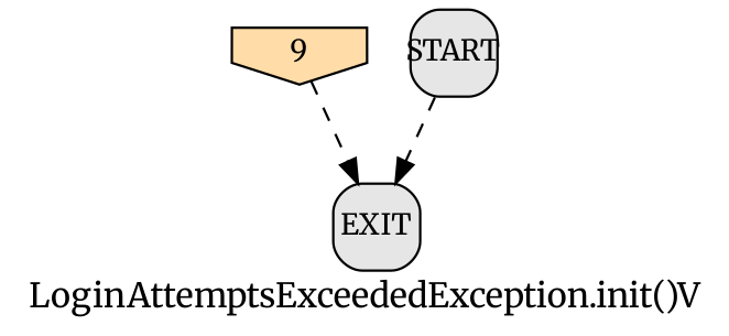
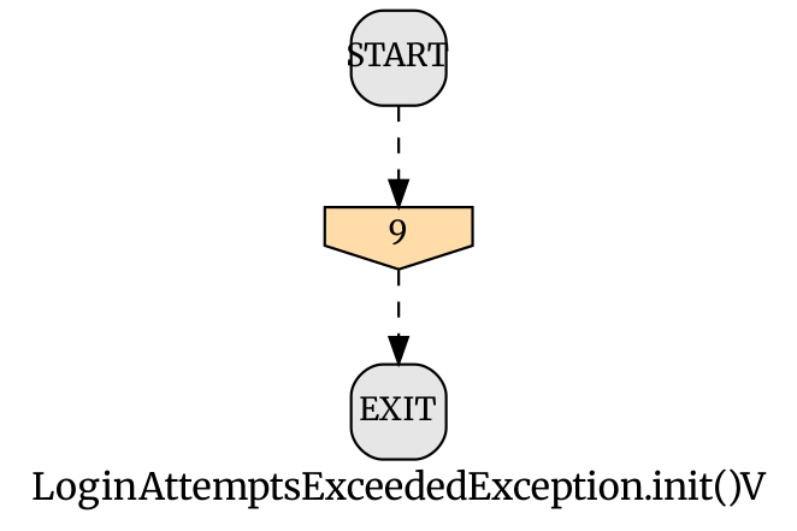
  digraph {
    fontname=Merriweather
    label="LoginAttemptsExceededException.init()V"
    node [fillcolor="#E6E6E6" fixedsize=true fontname=Merriweather fontsize=12 shape=box style="filled, rounded"]
    edge [fontname=Merriweather style=dashed]
    n1 [fillcolor="#FFDCA8" height=0.36 label=9 shape=invhouse style=filled width=0.78]
    n2 [height=0.5 label=EXIT width=0.5]
    n3 [height=0.5 label=START width=0.5]
    n1 -> n2
-   n3 -> n2
+   n3 -> n1
  }
